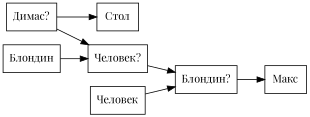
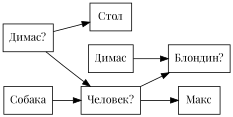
  digraph {
    fontname="Playfair Display"
    rankdir=LR
    node [fontname="Playfair Display" shape=box]
    edge [fontname="Playfair Display"]
    n1 [label="Димас?"]
    "Стол"
    "Человек?"
    "Блондин?"
-   "Собака" [label="Блондин"]
+   "Собака"
    "Макс"
-   "Димас" [label="Человек"]
+   "Димас"
    n1 -> "Стол"
    n1 -> "Человек?"
    "Человек?" -> "Блондин?"
-   "Блондин?" -> "Макс"
+   "Человек?" -> "Макс"
    "Собака" -> "Человек?"
    "Димас" -> "Блондин?"
  }
